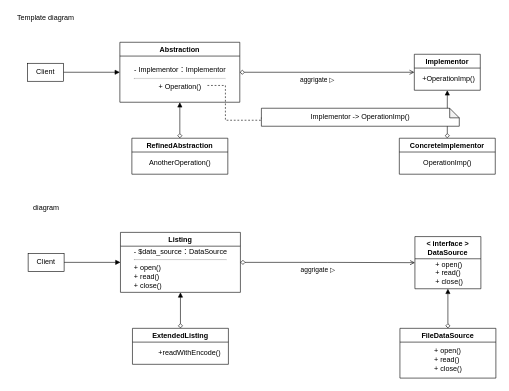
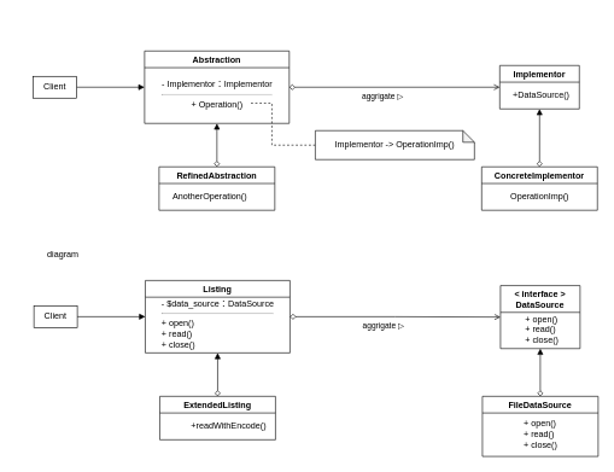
  <mxCell id="0" />
  <mxCell id="1" parent="0" />
  <mxCell id="2" style="edgeStyle=orthogonalEdgeStyle;rounded=0;orthogonalLoop=1;jettySize=auto;html=1;entryX=0;entryY=0.5;entryDx=0;entryDy=0;startArrow=none;startFill=0;endArrow=block;endFill=1;" parent="1" source="3" target="6" edge="1"><mxGeometry relative="1" as="geometry" /></mxCell>
  <mxCell id="3" value="Client" style="whiteSpace=wrap;html=1;" parent="1" vertex="1"><mxGeometry x="45" y="105" width="60" height="30" as="geometry" /></mxCell>
  <mxCell id="4" style="edgeStyle=orthogonalEdgeStyle;rounded=0;orthogonalLoop=1;jettySize=auto;html=1;entryX=0;entryY=0.5;entryDx=0;entryDy=0;startArrow=diamond;startFill=0;endArrow=open;endFill=0;" parent="1" source="6" target="8" edge="1"><mxGeometry relative="1" as="geometry" /></mxCell>
  <mxCell id="5" value="aggrigate ▷" style="edgeLabel;html=1;align=center;verticalAlign=middle;resizable=0;points=[];" parent="4" vertex="1" connectable="0"><mxGeometry x="-0.288" relative="1" as="geometry"><mxPoint x="24" y="12" as="offset" /></mxGeometry></mxCell>
  <mxCell id="6" value="Abstraction" style="swimlane;" parent="1" vertex="1"><mxGeometry x="199" y="70" width="200" height="100" as="geometry" /></mxCell>
  <mxCell id="7" value="- Implementor：Implementor&lt;br&gt;&lt;hr id=&quot;null&quot;&gt;+ Operation()" style="text;html=1;align=center;verticalAlign=middle;resizable=0;points=[];autosize=1;strokeColor=none;" parent="6" vertex="1"><mxGeometry x="15" y="35" width="170" height="50" as="geometry" /></mxCell>
  <mxCell id="8" value="Implementor" style="swimlane;" parent="1" vertex="1"><mxGeometry x="690" y="90" width="110" height="60" as="geometry" /></mxCell>
- <mxCell id="9" value="+OperationImp()" style="text;html=1;align=center;verticalAlign=middle;resizable=0;points=[];autosize=1;strokeColor=none;" parent="8" vertex="1"><mxGeometry x="7" y="31" width="100" height="20" as="geometry" /></mxCell>
+ <mxCell id="9" value="+DataSource()" style="text;html=1;align=center;verticalAlign=middle;resizable=0;points=[];autosize=1;strokeColor=none;" parent="8" vertex="1"><mxGeometry x="7" y="31" width="100" height="20" as="geometry" /></mxCell>
  <mxCell id="10" style="edgeStyle=orthogonalEdgeStyle;rounded=0;orthogonalLoop=1;jettySize=auto;html=1;entryX=0.5;entryY=1;entryDx=0;entryDy=0;startArrow=diamond;startFill=0;endArrow=block;endFill=1;" parent="1" source="11" target="8" edge="1"><mxGeometry relative="1" as="geometry" /></mxCell>
  <mxCell id="11" value="ConcreteImplementor" style="swimlane;" parent="1" vertex="1"><mxGeometry x="665" y="230" width="160" height="60" as="geometry" /></mxCell>
  <mxCell id="12" value="OperationImp()" style="text;html=1;align=center;verticalAlign=middle;resizable=0;points=[];autosize=1;strokeColor=none;" parent="11" vertex="1"><mxGeometry x="30" y="31" width="100" height="20" as="geometry" /></mxCell>
  <mxCell id="13" style="edgeStyle=orthogonalEdgeStyle;rounded=0;orthogonalLoop=1;jettySize=auto;html=1;entryX=0.5;entryY=1;entryDx=0;entryDy=0;startArrow=diamond;startFill=0;endArrow=block;endFill=1;" parent="1" source="14" target="6" edge="1"><mxGeometry relative="1" as="geometry" /></mxCell>
  <mxCell id="14" value="RefinedAbstraction" style="swimlane;" parent="1" vertex="1"><mxGeometry x="219" y="230" width="160" height="60" as="geometry" /></mxCell>
- <mxCell id="15" value="AnotherOperation()" style="text;html=1;align=center;verticalAlign=middle;resizable=0;points=[];autosize=1;strokeColor=none;" parent="14" vertex="1"><mxGeometry x="20" y="31" width="120" height="20" as="geometry" /></mxCell>
+ <mxCell id="15" value="AnotherOperation()" style="text;html=1;align=center;verticalAlign=middle;resizable=0;points=[];autosize=1;strokeColor=none;" parent="14" vertex="1"><mxGeometry x="10" y="31" width="120" height="20" as="geometry" /></mxCell>
  <mxCell id="16" style="edgeStyle=orthogonalEdgeStyle;rounded=0;orthogonalLoop=1;jettySize=auto;html=1;startArrow=none;startFill=0;endArrow=none;endFill=0;exitX=0;exitY=0.5;exitDx=0;exitDy=0;exitPerimeter=0;dashed=1;" parent="1" source="17" edge="1"><mxGeometry relative="1" as="geometry"><mxPoint x="345" y="142" as="targetPoint" /><Array as="points"><mxPoint x="375" y="200" /><mxPoint x="375" y="142" /></Array></mxGeometry></mxCell>
- <mxCell id="17" value="Implementor -&amp;gt; OperationImp()" style="shape=note;whiteSpace=wrap;html=1;backgroundOutline=1;darkOpacity=0.05;size=16;" parent="1" vertex="1"><mxGeometry x="435" y="180" width="330" height="30" as="geometry" /></mxCell>
- <mxCell id="18" value="Template diagram" style="text;html=1;align=center;verticalAlign=middle;resizable=0;points=[];autosize=1;strokeColor=none;" vertex="1" parent="1"><mxGeometry x="20" y="20" width="110" height="20" as="geometry" /></mxCell>
+ <mxCell id="17" value="Implementor -&amp;gt; OperationImp()" style="shape=note;whiteSpace=wrap;html=1;backgroundOutline=1;darkOpacity=0.05;size=16;" parent="1" vertex="1"><mxGeometry x="435" y="180" width="220" height="40" as="geometry" /></mxCell>
  <mxCell id="19" style="edgeStyle=orthogonalEdgeStyle;rounded=0;orthogonalLoop=1;jettySize=auto;html=1;entryX=0;entryY=0.5;entryDx=0;entryDy=0;startArrow=none;startFill=0;endArrow=block;endFill=1;" edge="1" source="20" target="23" parent="1"><mxGeometry relative="1" as="geometry" /></mxCell>
  <mxCell id="20" value="Client" style="whiteSpace=wrap;html=1;" vertex="1" parent="1"><mxGeometry x="46" y="422" width="60" height="30" as="geometry" /></mxCell>
  <mxCell id="21" style="edgeStyle=orthogonalEdgeStyle;rounded=0;orthogonalLoop=1;jettySize=auto;html=1;entryX=0;entryY=0.5;entryDx=0;entryDy=0;startArrow=diamond;startFill=0;endArrow=open;endFill=0;" edge="1" source="23" target="25" parent="1"><mxGeometry relative="1" as="geometry" /></mxCell>
  <mxCell id="22" value="aggrigate ▷" style="edgeLabel;html=1;align=center;verticalAlign=middle;resizable=0;points=[];" vertex="1" connectable="0" parent="21"><mxGeometry x="-0.288" relative="1" as="geometry"><mxPoint x="24" y="12" as="offset" /></mxGeometry></mxCell>
  <mxCell id="23" value="Listing" style="swimlane;" vertex="1" parent="1"><mxGeometry x="200" y="387" width="200" height="100" as="geometry" /></mxCell>
  <mxCell id="24" value="- $data_source：DataSource&lt;br&gt;&lt;hr id=&quot;null&quot;&gt;&lt;div style=&quot;text-align: left&quot;&gt;&lt;span&gt;+ open()&lt;/span&gt;&lt;/div&gt;&lt;div style=&quot;text-align: left&quot;&gt;&lt;span&gt;+ read()&lt;/span&gt;&lt;/div&gt;&lt;div style=&quot;text-align: left&quot;&gt;&lt;span&gt;+ close()&lt;/span&gt;&lt;/div&gt;" style="text;html=1;align=center;verticalAlign=middle;resizable=0;points=[];autosize=1;strokeColor=none;" vertex="1" parent="23"><mxGeometry x="15" y="20" width="170" height="80" as="geometry" /></mxCell>
  <mxCell id="25" value="&lt; interface &gt;&#10;DataSource" style="swimlane;startSize=37;" vertex="1" parent="1"><mxGeometry x="691" y="394" width="110" height="87" as="geometry" /></mxCell>
  <mxCell id="26" value="&lt;div style=&quot;text-align: left&quot;&gt;&lt;span&gt;+ open()&lt;/span&gt;&lt;/div&gt;&lt;div style=&quot;text-align: left&quot;&gt;&lt;span&gt;+ read()&lt;/span&gt;&lt;/div&gt;&lt;div style=&quot;text-align: left&quot;&gt;&lt;span&gt;+ close()&lt;/span&gt;&lt;/div&gt;" style="text;html=1;align=center;verticalAlign=middle;resizable=0;points=[];autosize=1;strokeColor=none;" vertex="1" parent="25"><mxGeometry x="27" y="36" width="60" height="50" as="geometry" /></mxCell>
  <mxCell id="27" style="edgeStyle=orthogonalEdgeStyle;rounded=0;orthogonalLoop=1;jettySize=auto;html=1;entryX=0.5;entryY=1;entryDx=0;entryDy=0;startArrow=diamond;startFill=0;endArrow=block;endFill=1;" edge="1" source="28" target="25" parent="1"><mxGeometry relative="1" as="geometry" /></mxCell>
  <mxCell id="28" value="FileDataSource" style="swimlane;" vertex="1" parent="1"><mxGeometry x="666" y="547" width="160" height="83" as="geometry" /></mxCell>
  <mxCell id="29" value="&lt;div style=&quot;text-align: left&quot;&gt;&lt;span&gt;+ open()&lt;/span&gt;&lt;/div&gt;&lt;div style=&quot;text-align: left&quot;&gt;&lt;span&gt;+ read()&lt;/span&gt;&lt;/div&gt;&lt;div style=&quot;text-align: left&quot;&gt;&lt;span&gt;+ close()&lt;/span&gt;&lt;/div&gt;" style="text;html=1;align=center;verticalAlign=middle;resizable=0;points=[];autosize=1;strokeColor=none;" vertex="1" parent="28"><mxGeometry x="50" y="27" width="60" height="50" as="geometry" /></mxCell>
  <mxCell id="30" style="edgeStyle=orthogonalEdgeStyle;rounded=0;orthogonalLoop=1;jettySize=auto;html=1;entryX=0.5;entryY=1;entryDx=0;entryDy=0;startArrow=diamond;startFill=0;endArrow=block;endFill=1;" edge="1" source="31" target="23" parent="1"><mxGeometry relative="1" as="geometry" /></mxCell>
  <mxCell id="31" value="ExtendedListing" style="swimlane;" vertex="1" parent="1"><mxGeometry x="220" y="547" width="160" height="60" as="geometry" /></mxCell>
  <mxCell id="32" value="+readWithEncode()" style="text;html=1;align=center;verticalAlign=middle;resizable=0;points=[];autosize=1;strokeColor=none;" vertex="1" parent="31"><mxGeometry x="35" y="31" width="120" height="20" as="geometry" /></mxCell>
- <mxCell id="33" value="diagram" style="text;html=1;align=center;verticalAlign=middle;resizable=0;points=[];autosize=1;strokeColor=none;" vertex="1" parent="1"><mxGeometry x="46" y="337" width="60" height="20" as="geometry" /></mxCell>
+ <mxCell id="33" value="diagram" style="text;html=1;align=center;verticalAlign=middle;resizable=0;points=[];autosize=1;strokeColor=none;" vertex="1" parent="1"><mxGeometry x="56" y="342" width="60" height="20" as="geometry" /></mxCell>
